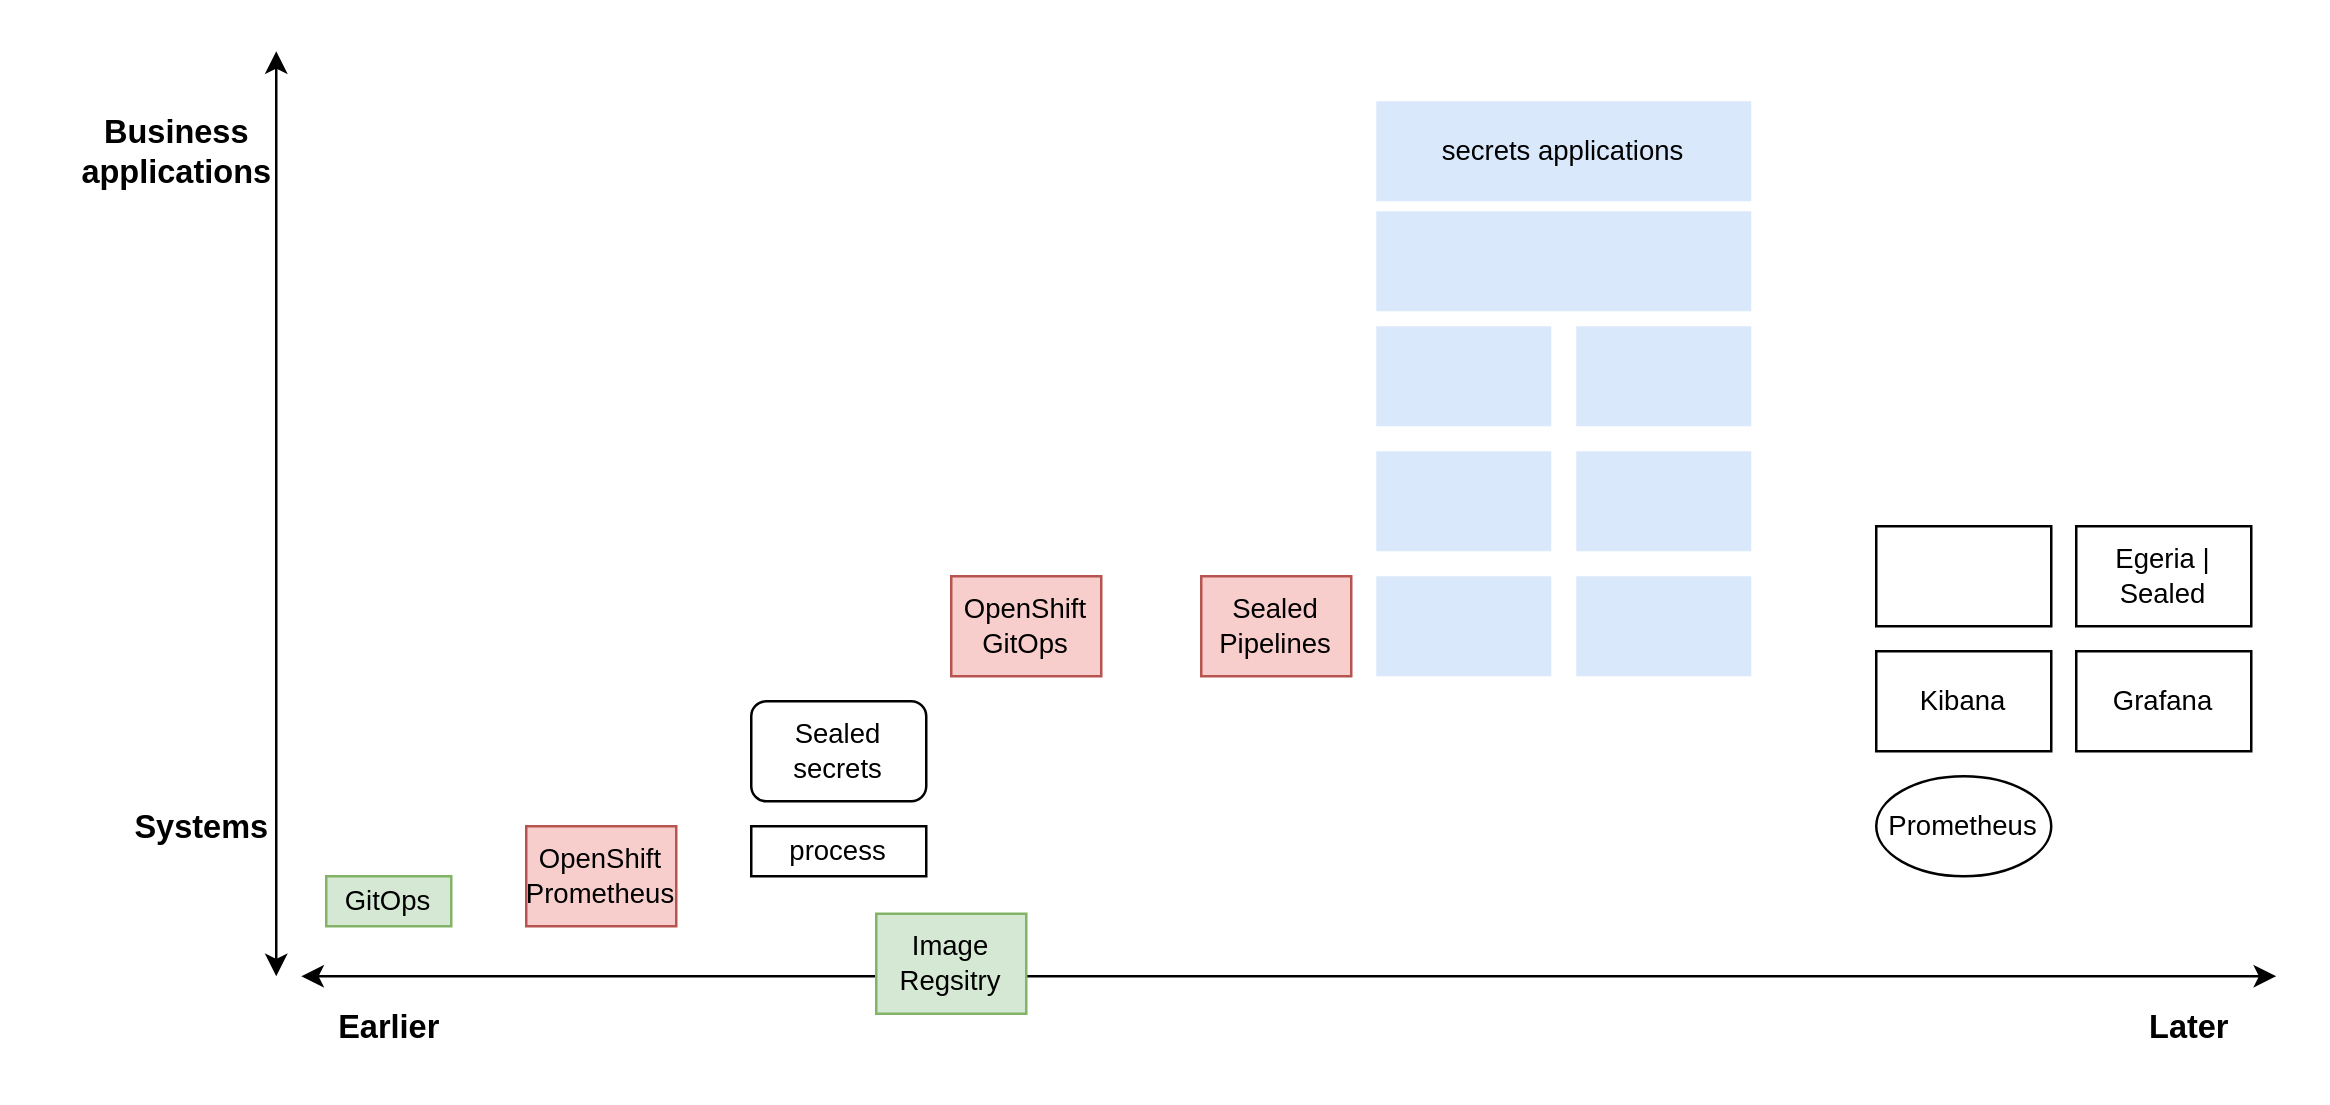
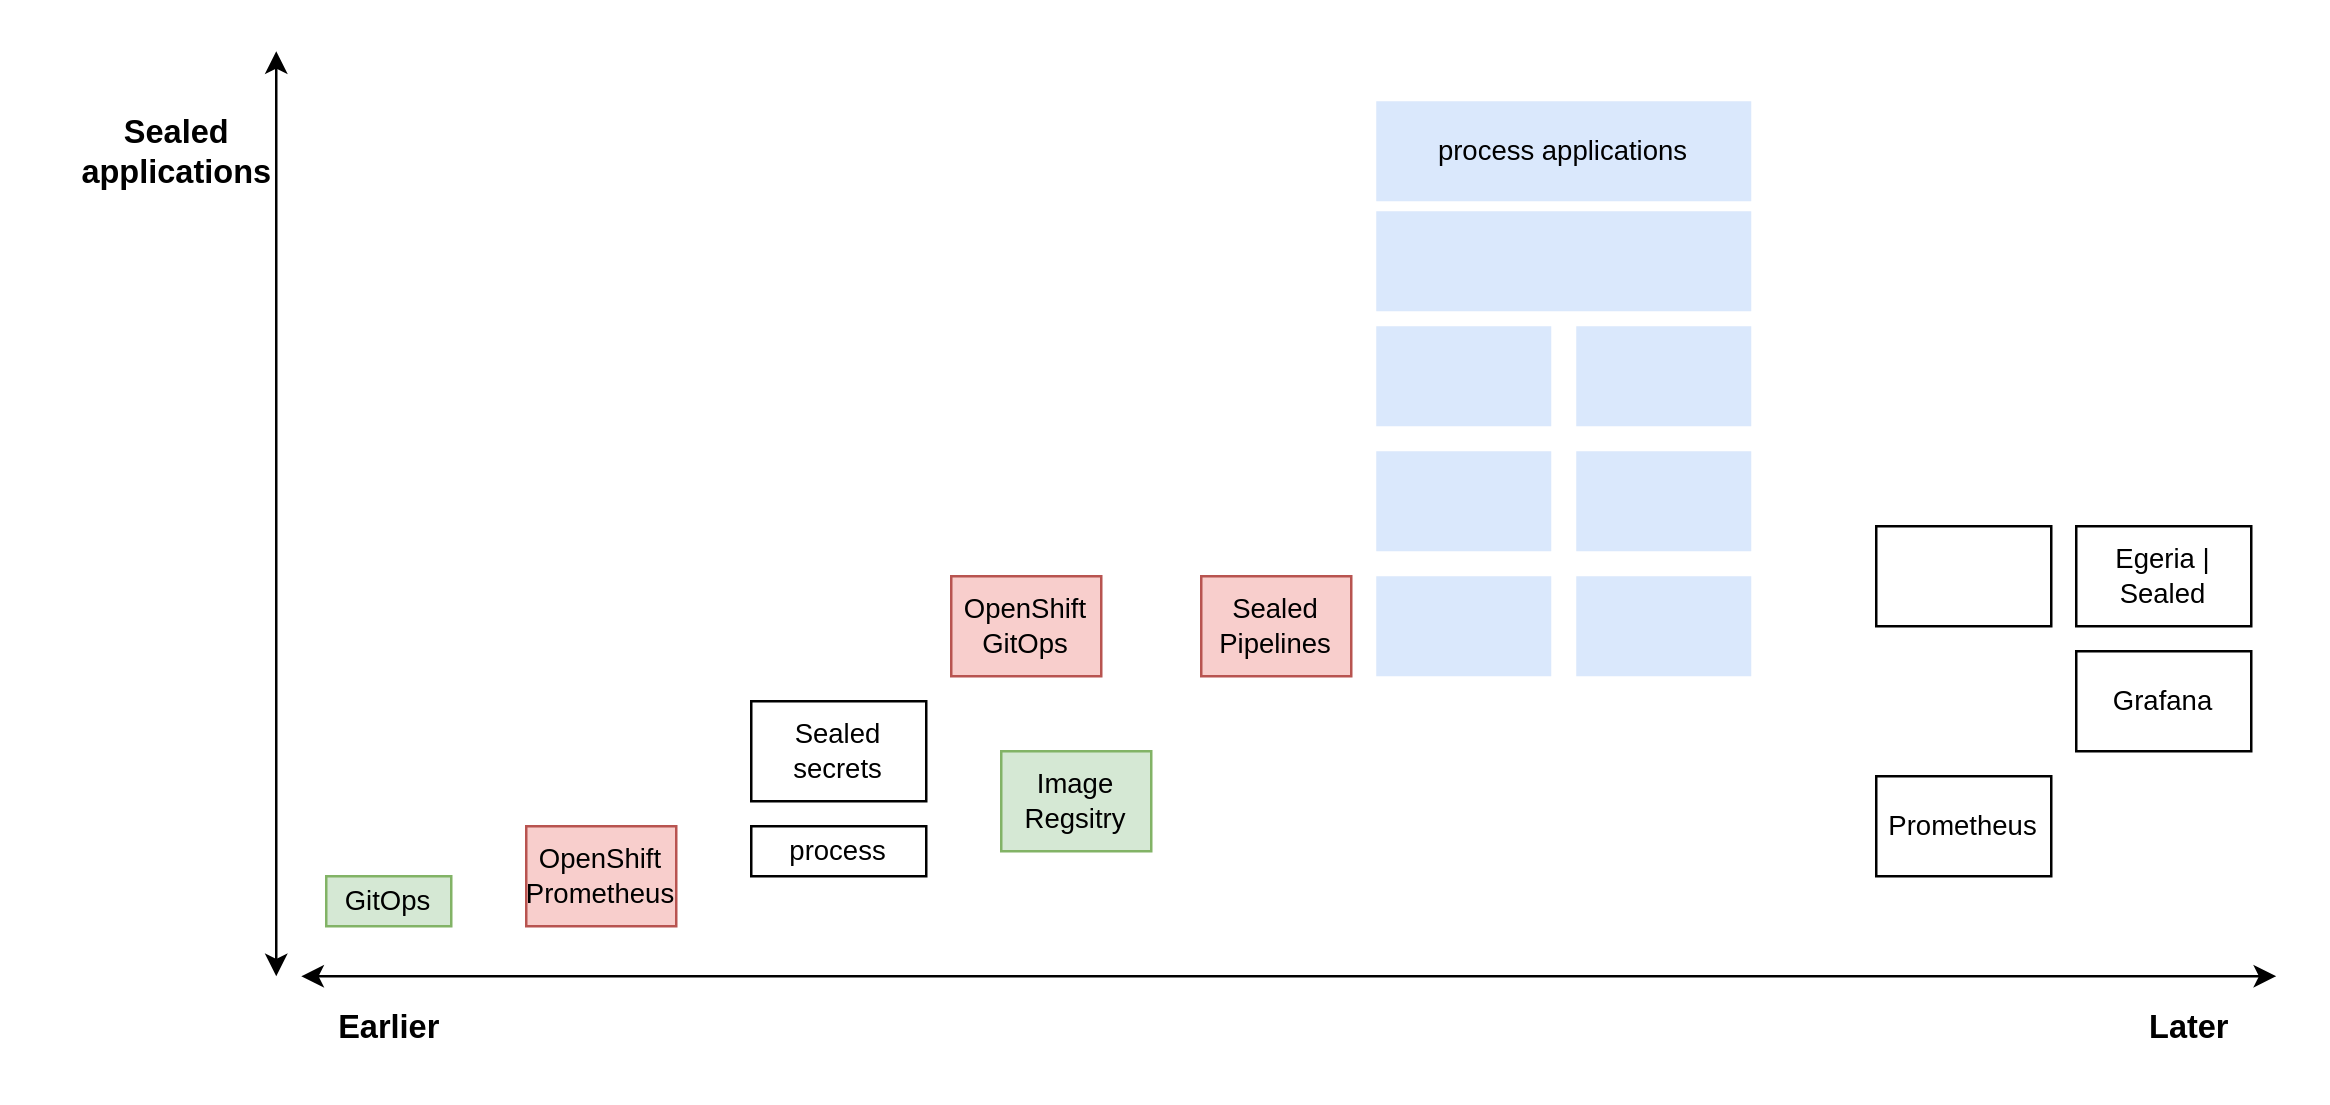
  <mxCell id="0" />
  <mxCell id="1" parent="0" />
  <mxCell id="2" value="" style="endArrow=classic;startArrow=classic;html=1;" parent="1" edge="1"><mxGeometry width="50" height="50" relative="1" as="geometry"><mxPoint x="120" y="390" as="sourcePoint" /><mxPoint x="910" y="390" as="targetPoint" /></mxGeometry></mxCell>
  <mxCell id="3" value="GitOps" style="rounded=0;whiteSpace=wrap;html=1;fillColor=#d5e8d4;strokeColor=#82b366;fontSize=11;" parent="1" vertex="1"><mxGeometry x="130" y="350" width="50" height="20" as="geometry" /></mxCell>
  <mxCell id="4" value="OpenShift Prometheus" style="rounded=0;whiteSpace=wrap;html=1;fillColor=#f8cecc;strokeColor=#b85450;fontSize=11;" parent="1" vertex="1"><mxGeometry x="210" y="330" width="60" height="40" as="geometry" /></mxCell>
  <mxCell id="5" value="process" style="rounded=0;whiteSpace=wrap;html=1;fontSize=11;" parent="1" vertex="1"><mxGeometry x="300" y="330" width="70" height="20" as="geometry" /></mxCell>
- <mxCell id="6" value="Sealed secrets" style="whiteSpace=wrap;html=1;fontSize=11;rounded=1;" parent="1" vertex="1"><mxGeometry x="300" y="280" width="70" height="40" as="geometry" /></mxCell>
+ <mxCell id="6" value="Sealed secrets" style="rounded=0;whiteSpace=wrap;html=1;fontSize=11;" parent="1" vertex="1"><mxGeometry x="300" y="280" width="70" height="40" as="geometry" /></mxCell>
  <mxCell id="7" value="OpenShift GitOps" style="rounded=0;whiteSpace=wrap;html=1;fillColor=#f8cecc;strokeColor=#b85450;fontSize=11;" parent="1" vertex="1"><mxGeometry x="380" y="230" width="60" height="40" as="geometry" /></mxCell>
  <mxCell id="8" value="Sealed Pipelines" style="rounded=0;whiteSpace=wrap;html=1;fillColor=#f8cecc;strokeColor=#b85450;fontSize=11;" parent="1" vertex="1"><mxGeometry x="480" y="230" width="60" height="40" as="geometry" /></mxCell>
- <mxCell id="9" value="Image Regsitry" style="rounded=0;whiteSpace=wrap;html=1;fillColor=#d5e8d4;strokeColor=#82b366;fontSize=11;" parent="1" vertex="1"><mxGeometry x="350" y="365" width="60" height="40" as="geometry" /></mxCell>
- <mxCell id="10" value="Kibana" style="rounded=0;whiteSpace=wrap;html=1;fontSize=11;" parent="1" vertex="1"><mxGeometry x="750" y="260" width="70" height="40" as="geometry" /></mxCell>
- <mxCell id="11" value="Prometheus" style="ellipse;whiteSpace=wrap;html=1;fontSize=11;" parent="1" vertex="1"><mxGeometry x="750" y="310" width="70" height="40" as="geometry" /></mxCell>
+ <mxCell id="9" value="Image Regsitry" style="rounded=0;whiteSpace=wrap;html=1;fillColor=#d5e8d4;strokeColor=#82b366;fontSize=11;" parent="1" vertex="1"><mxGeometry x="400" y="300" width="60" height="40" as="geometry" /></mxCell>
+ <mxCell id="11" value="Prometheus" style="rounded=0;whiteSpace=wrap;html=1;fontSize=11;" parent="1" vertex="1"><mxGeometry x="750" y="310" width="70" height="40" as="geometry" /></mxCell>
  <mxCell id="12" value="Grafana" style="rounded=0;whiteSpace=wrap;html=1;fontSize=11;" parent="1" vertex="1"><mxGeometry x="830" y="260" width="70" height="40" as="geometry" /></mxCell>
- <mxCell id="13" value="secrets applications" style="rounded=0;whiteSpace=wrap;html=1;fontSize=11;fillColor=#dae8fc;strokeColor=none;" parent="1" vertex="1"><mxGeometry x="550" y="40" width="150" height="40" as="geometry" /></mxCell>
+ <mxCell id="13" value="process applications" style="rounded=0;whiteSpace=wrap;html=1;fontSize=11;fillColor=#dae8fc;strokeColor=none;" parent="1" vertex="1"><mxGeometry x="550" y="40" width="150" height="40" as="geometry" /></mxCell>
  <mxCell id="14" value="" style="rounded=0;whiteSpace=wrap;html=1;fontSize=11;fillColor=#dae8fc;strokeColor=none;" parent="1" vertex="1"><mxGeometry x="550" y="130" width="70" height="40" as="geometry" /></mxCell>
  <mxCell id="15" value="" style="rounded=0;whiteSpace=wrap;html=1;fontSize=11;fillColor=#dae8fc;strokeColor=none;fontColor=#000000;" parent="1" vertex="1"><mxGeometry x="550" y="180" width="70" height="40" as="geometry" /></mxCell>
  <mxCell id="16" value="" style="rounded=0;whiteSpace=wrap;html=1;fontSize=11;fillColor=#dae8fc;strokeColor=none;fontColor=#000000;" parent="1" vertex="1"><mxGeometry x="550" y="230" width="70" height="40" as="geometry" /></mxCell>
  <mxCell id="17" value="" style="rounded=0;whiteSpace=wrap;html=1;fontSize=11;fillColor=#dae8fc;strokeColor=none;fontColor=#000000;" parent="1" vertex="1"><mxGeometry x="630" y="130" width="70" height="40" as="geometry" /></mxCell>
  <mxCell id="18" value="" style="rounded=0;whiteSpace=wrap;html=1;fontSize=11;fillColor=#dae8fc;strokeColor=none;fontColor=#000000;" parent="1" vertex="1"><mxGeometry x="630" y="180" width="70" height="40" as="geometry" /></mxCell>
  <mxCell id="19" value="" style="endArrow=classic;startArrow=classic;html=1;" parent="1" edge="1"><mxGeometry width="50" height="50" relative="1" as="geometry"><mxPoint x="110" y="390" as="sourcePoint" /><mxPoint x="110" y="20" as="targetPoint" /></mxGeometry></mxCell>
- <mxCell id="20" value="Business &lt;br style=&quot;font-size: 13px;&quot;&gt;applications" style="text;html=1;fontSize=13;fontStyle=1;verticalAlign=middle;align=center;fillColor=none;" parent="1" vertex="1"><mxGeometry x="20" y="40" width="100" height="40" as="geometry" /></mxCell>
- <mxCell id="21" value="Systems" style="text;html=1;fontSize=13;fontStyle=1;verticalAlign=middle;align=center;fillColor=none;" parent="1" vertex="1"><mxGeometry x="30" y="310" width="100" height="40" as="geometry" /></mxCell>
+ <mxCell id="20" value="Sealed &lt;br style=&quot;font-size: 13px;&quot;&gt;applications" style="text;html=1;fontSize=13;fontStyle=1;verticalAlign=middle;align=center;fillColor=none;" parent="1" vertex="1"><mxGeometry x="20" y="40" width="100" height="40" as="geometry" /></mxCell>
  <mxCell id="22" value="Earlier" style="text;html=1;fontSize=13;fontStyle=1;verticalAlign=middle;align=center;fillColor=none;" parent="1" vertex="1"><mxGeometry x="130" y="400" width="50" height="20" as="geometry" /></mxCell>
  <mxCell id="23" value="Later" style="text;html=1;fontSize=13;fontStyle=1;verticalAlign=middle;align=center;fillColor=none;" parent="1" vertex="1"><mxGeometry x="850" y="400" width="50" height="20" as="geometry" /></mxCell>
  <mxCell id="24" value="" style="rounded=0;whiteSpace=wrap;html=1;fontSize=11;fillColor=#dae8fc;strokeColor=none;fontColor=#000000;" parent="1" vertex="1"><mxGeometry x="630" y="230" width="70" height="40" as="geometry" /></mxCell>
  <mxCell id="25" value="" style="rounded=0;whiteSpace=wrap;html=1;fontSize=11;" parent="1" vertex="1"><mxGeometry x="750" y="210" width="70" height="40" as="geometry" /></mxCell>
  <mxCell id="26" value="Egeria | Sealed" style="rounded=0;whiteSpace=wrap;html=1;fontSize=11;" parent="1" vertex="1"><mxGeometry x="830" y="210" width="70" height="40" as="geometry" /></mxCell>
  <mxCell id="27" value="" style="rounded=0;whiteSpace=wrap;html=1;fontSize=11;fillColor=#dae8fc;strokeColor=none;fontColor=#000000;" parent="1" vertex="1"><mxGeometry x="550" y="84" width="150" height="40" as="geometry" /></mxCell>
